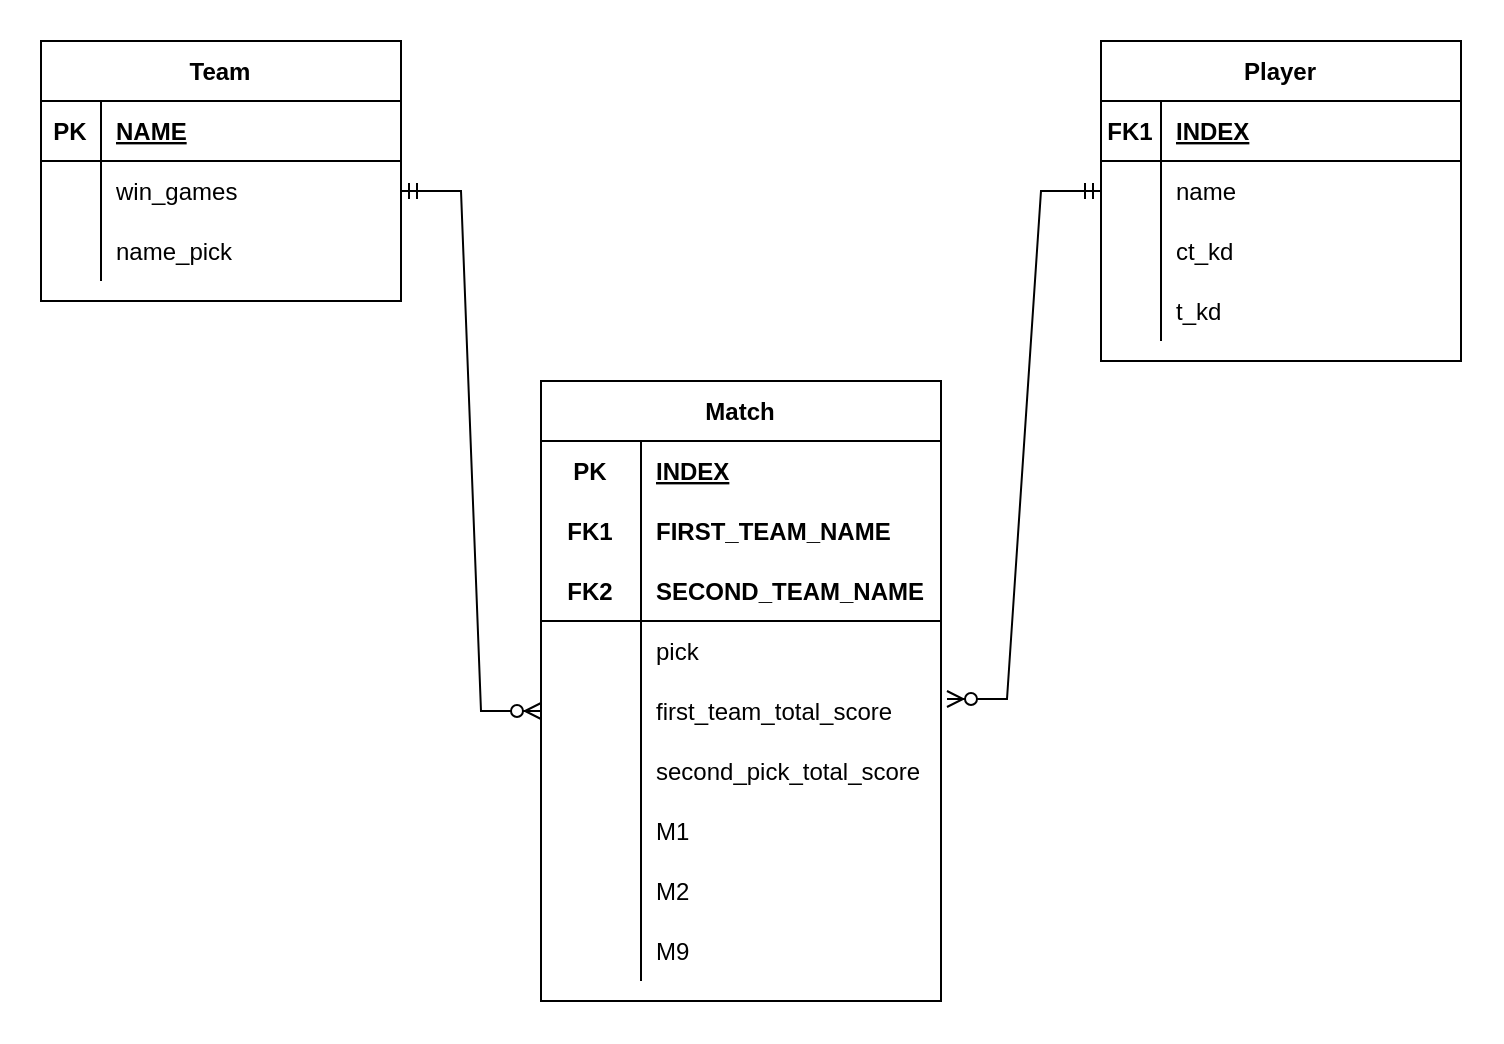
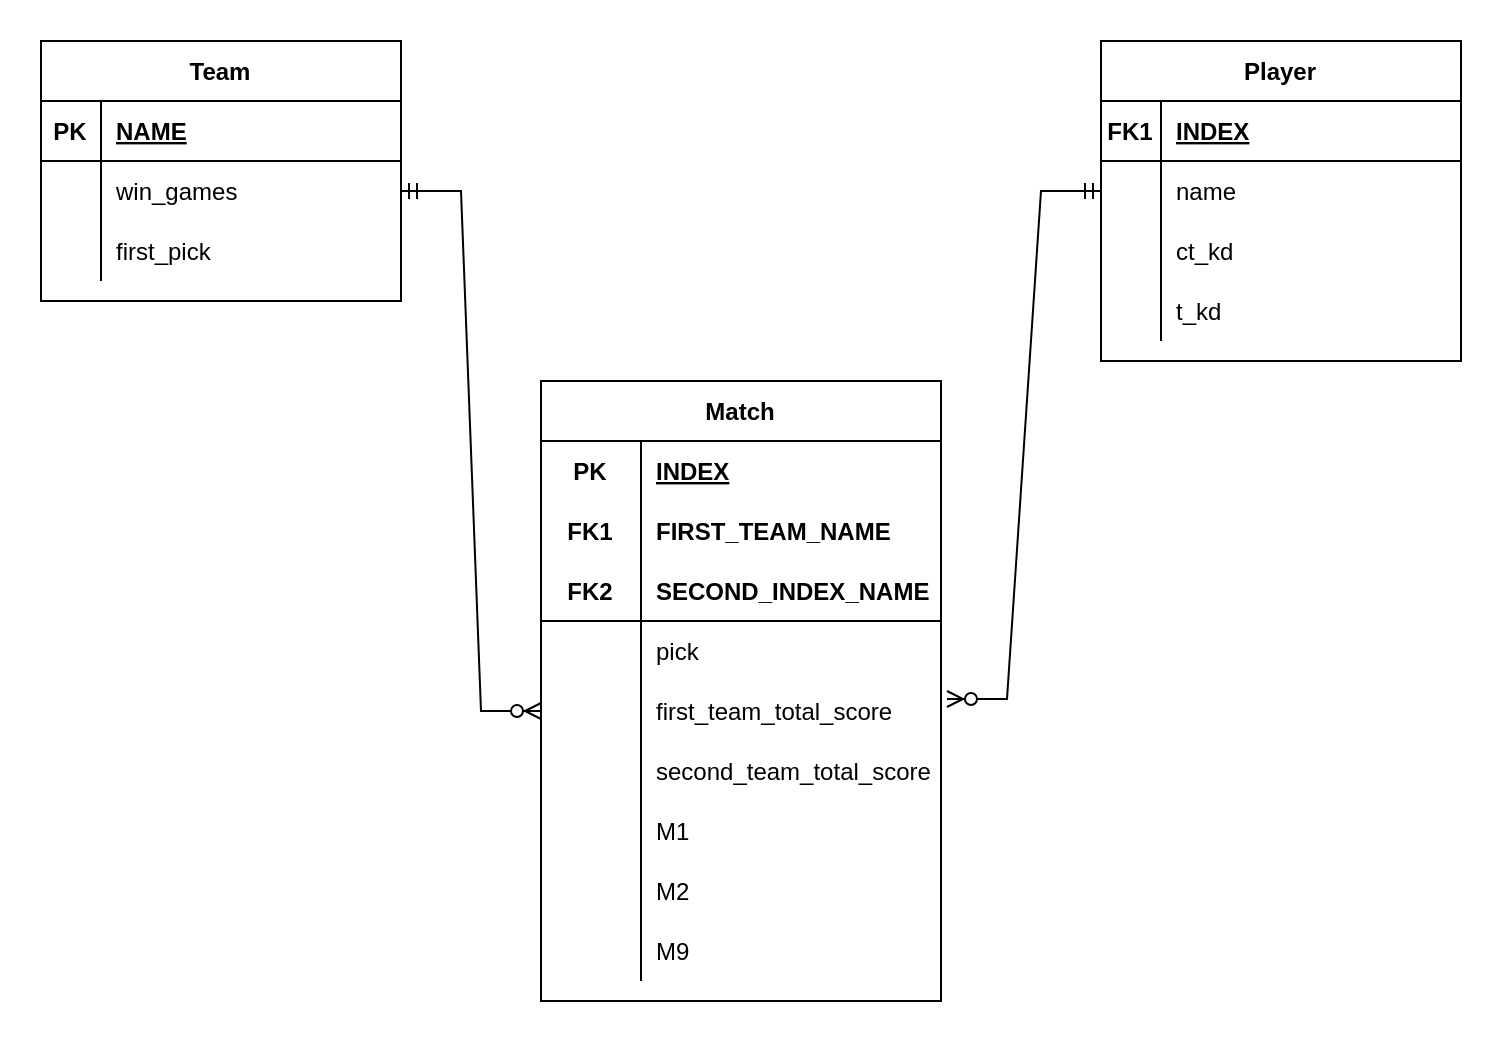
  <mxCell id="0" />
  <mxCell id="1" parent="0" />
  <mxCell id="2" value="Match" style="shape=table;startSize=30;container=1;collapsible=1;childLayout=tableLayout;fixedRows=1;rowLines=0;fontStyle=1;align=center;resizeLast=1;comic=0;" vertex="1" parent="1"><mxGeometry x="270" y="190" width="200" height="310" as="geometry"><mxRectangle x="300" y="280" width="70" height="30" as="alternateBounds" /></mxGeometry></mxCell>
  <mxCell id="3" style="shape=partialRectangle;collapsible=0;dropTarget=0;pointerEvents=0;fillColor=none;top=0;left=0;bottom=0;right=0;points=[[0,0.5],[1,0.5]];portConstraint=eastwest;comic=0;" vertex="1" parent="2"><mxGeometry y="30" width="200" height="30" as="geometry" /></mxCell>
  <mxCell id="4" value="PK" style="shape=partialRectangle;connectable=0;fillColor=none;top=0;left=0;bottom=0;right=0;fontStyle=1;overflow=hidden;comic=0;" vertex="1" parent="3"><mxGeometry width="50" height="30" as="geometry"><mxRectangle width="50" height="30" as="alternateBounds" /></mxGeometry></mxCell>
  <mxCell id="5" value="INDEX" style="shape=partialRectangle;connectable=0;fillColor=none;top=0;left=0;bottom=0;right=0;align=left;spacingLeft=6;fontStyle=5;overflow=hidden;comic=0;" vertex="1" parent="3"><mxGeometry x="50" width="150" height="30" as="geometry"><mxRectangle width="150" height="30" as="alternateBounds" /></mxGeometry></mxCell>
  <mxCell id="6" value="" style="shape=partialRectangle;collapsible=0;dropTarget=0;pointerEvents=0;fillColor=none;top=0;left=0;bottom=0;right=0;points=[[0,0.5],[1,0.5]];portConstraint=eastwest;comic=0;" vertex="1" parent="2"><mxGeometry y="60" width="200" height="30" as="geometry" /></mxCell>
  <mxCell id="7" value="FK1" style="shape=partialRectangle;connectable=0;fillColor=none;top=0;left=0;bottom=0;right=0;fontStyle=1;overflow=hidden;comic=0;" vertex="1" parent="6"><mxGeometry width="50" height="30" as="geometry"><mxRectangle width="50" height="30" as="alternateBounds" /></mxGeometry></mxCell>
  <mxCell id="8" value="FIRST_TEAM_NAME" style="shape=partialRectangle;connectable=0;fillColor=none;top=0;left=0;bottom=0;right=0;align=left;spacingLeft=6;fontStyle=1;overflow=hidden;comic=0;" vertex="1" parent="6"><mxGeometry x="50" width="150" height="30" as="geometry"><mxRectangle width="150" height="30" as="alternateBounds" /></mxGeometry></mxCell>
  <mxCell id="9" value="" style="shape=partialRectangle;collapsible=0;dropTarget=0;pointerEvents=0;fillColor=none;top=0;left=0;bottom=1;right=0;points=[[0,0.5],[1,0.5]];portConstraint=eastwest;comic=0;" vertex="1" parent="2"><mxGeometry y="90" width="200" height="30" as="geometry" /></mxCell>
  <mxCell id="10" value="FK2" style="shape=partialRectangle;connectable=0;fillColor=none;top=0;left=0;bottom=0;right=0;fontStyle=1;overflow=hidden;comic=0;" vertex="1" parent="9"><mxGeometry width="50" height="30" as="geometry"><mxRectangle width="50" height="30" as="alternateBounds" /></mxGeometry></mxCell>
- <mxCell id="11" value="SECOND_TEAM_NAME" style="shape=partialRectangle;connectable=0;fillColor=none;top=0;left=0;bottom=0;right=0;align=left;spacingLeft=6;fontStyle=1;overflow=hidden;comic=0;" vertex="1" parent="9"><mxGeometry x="50" width="150" height="30" as="geometry"><mxRectangle width="150" height="30" as="alternateBounds" /></mxGeometry></mxCell>
+ <mxCell id="11" value="SECOND_INDEX_NAME" style="shape=partialRectangle;connectable=0;fillColor=none;top=0;left=0;bottom=0;right=0;align=left;spacingLeft=6;fontStyle=1;overflow=hidden;comic=0;" vertex="1" parent="9"><mxGeometry x="50" width="150" height="30" as="geometry"><mxRectangle width="150" height="30" as="alternateBounds" /></mxGeometry></mxCell>
  <mxCell id="12" value="" style="shape=partialRectangle;collapsible=0;dropTarget=0;pointerEvents=0;fillColor=none;top=0;left=0;bottom=0;right=0;points=[[0,0.5],[1,0.5]];portConstraint=eastwest;strokeColor=default;" vertex="1" parent="2"><mxGeometry y="120" width="200" height="30" as="geometry" /></mxCell>
  <mxCell id="13" value="" style="shape=partialRectangle;connectable=0;fillColor=none;top=0;left=0;bottom=0;right=0;editable=1;overflow=hidden;strokeColor=default;" vertex="1" parent="12"><mxGeometry width="50" height="30" as="geometry"><mxRectangle width="50" height="30" as="alternateBounds" /></mxGeometry></mxCell>
  <mxCell id="14" value="pick" style="shape=partialRectangle;connectable=0;fillColor=none;top=0;left=0;bottom=0;right=0;align=left;spacingLeft=6;overflow=hidden;strokeColor=default;" vertex="1" parent="12"><mxGeometry x="50" width="150" height="30" as="geometry"><mxRectangle width="150" height="30" as="alternateBounds" /></mxGeometry></mxCell>
  <mxCell id="15" value="" style="shape=partialRectangle;collapsible=0;dropTarget=0;pointerEvents=0;fillColor=none;top=0;left=0;bottom=0;right=0;points=[[0,0.5],[1,0.5]];portConstraint=eastwest;strokeColor=default;" vertex="1" parent="2"><mxGeometry y="150" width="200" height="30" as="geometry" /></mxCell>
  <mxCell id="16" value="" style="shape=partialRectangle;connectable=0;fillColor=none;top=0;left=0;bottom=0;right=0;editable=1;overflow=hidden;strokeColor=default;" vertex="1" parent="15"><mxGeometry width="50" height="30" as="geometry"><mxRectangle width="50" height="30" as="alternateBounds" /></mxGeometry></mxCell>
  <mxCell id="17" value="first_team_total_score" style="shape=partialRectangle;connectable=0;fillColor=none;top=0;left=0;bottom=0;right=0;align=left;spacingLeft=6;overflow=hidden;strokeColor=default;fontStyle=0" vertex="1" parent="15"><mxGeometry x="50" width="150" height="30" as="geometry"><mxRectangle width="150" height="30" as="alternateBounds" /></mxGeometry></mxCell>
  <mxCell id="18" value="" style="shape=partialRectangle;collapsible=0;dropTarget=0;pointerEvents=0;fillColor=none;top=0;left=0;bottom=0;right=0;points=[[0,0.5],[1,0.5]];portConstraint=eastwest;strokeColor=default;" vertex="1" parent="2"><mxGeometry y="180" width="200" height="30" as="geometry" /></mxCell>
  <mxCell id="19" value="" style="shape=partialRectangle;connectable=0;fillColor=none;top=0;left=0;bottom=0;right=0;editable=1;overflow=hidden;strokeColor=default;" vertex="1" parent="18"><mxGeometry width="50" height="30" as="geometry"><mxRectangle width="50" height="30" as="alternateBounds" /></mxGeometry></mxCell>
- <mxCell id="20" value="second_pick_total_score" style="shape=partialRectangle;connectable=0;fillColor=none;top=0;left=0;bottom=0;right=0;align=left;spacingLeft=6;overflow=hidden;strokeColor=default;fontStyle=0" vertex="1" parent="18"><mxGeometry x="50" width="150" height="30" as="geometry"><mxRectangle width="150" height="30" as="alternateBounds" /></mxGeometry></mxCell>
+ <mxCell id="20" value="second_team_total_score" style="shape=partialRectangle;connectable=0;fillColor=none;top=0;left=0;bottom=0;right=0;align=left;spacingLeft=6;overflow=hidden;strokeColor=default;fontStyle=0" vertex="1" parent="18"><mxGeometry x="50" width="150" height="30" as="geometry"><mxRectangle width="150" height="30" as="alternateBounds" /></mxGeometry></mxCell>
  <mxCell id="21" value="" style="shape=partialRectangle;collapsible=0;dropTarget=0;pointerEvents=0;fillColor=none;top=0;left=0;bottom=0;right=0;points=[[0,0.5],[1,0.5]];portConstraint=eastwest;comic=0;" vertex="1" parent="2"><mxGeometry y="210" width="200" height="30" as="geometry" /></mxCell>
  <mxCell id="22" value="" style="shape=partialRectangle;connectable=0;fillColor=none;top=0;left=0;bottom=0;right=0;editable=1;overflow=hidden;comic=0;" vertex="1" parent="21"><mxGeometry width="50" height="30" as="geometry"><mxRectangle width="50" height="30" as="alternateBounds" /></mxGeometry></mxCell>
  <mxCell id="23" value="M1" style="shape=partialRectangle;connectable=0;fillColor=none;top=0;left=0;bottom=0;right=0;align=left;spacingLeft=6;overflow=hidden;comic=0;" vertex="1" parent="21"><mxGeometry x="50" width="150" height="30" as="geometry"><mxRectangle width="150" height="30" as="alternateBounds" /></mxGeometry></mxCell>
  <mxCell id="24" value="" style="shape=partialRectangle;collapsible=0;dropTarget=0;pointerEvents=0;fillColor=none;top=0;left=0;bottom=0;right=0;points=[[0,0.5],[1,0.5]];portConstraint=eastwest;comic=0;" vertex="1" parent="2"><mxGeometry y="240" width="200" height="30" as="geometry" /></mxCell>
  <mxCell id="25" value="" style="shape=partialRectangle;connectable=0;fillColor=none;top=0;left=0;bottom=0;right=0;editable=1;overflow=hidden;comic=0;" vertex="1" parent="24"><mxGeometry width="50" height="30" as="geometry"><mxRectangle width="50" height="30" as="alternateBounds" /></mxGeometry></mxCell>
  <mxCell id="26" value="M2" style="shape=partialRectangle;connectable=0;fillColor=none;top=0;left=0;bottom=0;right=0;align=left;spacingLeft=6;overflow=hidden;comic=0;" vertex="1" parent="24"><mxGeometry x="50" width="150" height="30" as="geometry"><mxRectangle width="150" height="30" as="alternateBounds" /></mxGeometry></mxCell>
  <mxCell id="27" value="" style="shape=partialRectangle;collapsible=0;dropTarget=0;pointerEvents=0;fillColor=none;top=0;left=0;bottom=0;right=0;points=[[0,0.5],[1,0.5]];portConstraint=eastwest;strokeColor=default;" vertex="1" parent="2"><mxGeometry y="270" width="200" height="30" as="geometry" /></mxCell>
  <mxCell id="28" value="" style="shape=partialRectangle;connectable=0;fillColor=none;top=0;left=0;bottom=0;right=0;editable=1;overflow=hidden;strokeColor=default;" vertex="1" parent="27"><mxGeometry width="50" height="30" as="geometry"><mxRectangle width="50" height="30" as="alternateBounds" /></mxGeometry></mxCell>
  <mxCell id="29" value="M9" style="shape=partialRectangle;connectable=0;fillColor=none;top=0;left=0;bottom=0;right=0;align=left;spacingLeft=6;overflow=hidden;strokeColor=default;" vertex="1" parent="27"><mxGeometry x="50" width="150" height="30" as="geometry"><mxRectangle width="150" height="30" as="alternateBounds" /></mxGeometry></mxCell>
  <mxCell id="30" value="Team" style="shape=table;startSize=30;container=1;collapsible=1;childLayout=tableLayout;fixedRows=1;rowLines=0;fontStyle=1;align=center;resizeLast=1;" vertex="1" parent="1"><mxGeometry x="20" y="20" width="180" height="130" as="geometry"><mxRectangle x="50" y="110" width="60" height="30" as="alternateBounds" /></mxGeometry></mxCell>
  <mxCell id="31" value="" style="shape=partialRectangle;collapsible=0;dropTarget=0;pointerEvents=0;fillColor=none;top=0;left=0;bottom=1;right=0;points=[[0,0.5],[1,0.5]];portConstraint=eastwest;" vertex="1" parent="30"><mxGeometry y="30" width="180" height="30" as="geometry" /></mxCell>
  <mxCell id="32" value="PK" style="shape=partialRectangle;connectable=0;fillColor=none;top=0;left=0;bottom=0;right=0;fontStyle=1;overflow=hidden;" vertex="1" parent="31"><mxGeometry width="30" height="30" as="geometry"><mxRectangle width="30" height="30" as="alternateBounds" /></mxGeometry></mxCell>
  <mxCell id="33" value="NAME" style="shape=partialRectangle;connectable=0;fillColor=none;top=0;left=0;bottom=0;right=0;align=left;spacingLeft=6;fontStyle=5;overflow=hidden;" vertex="1" parent="31"><mxGeometry x="30" width="150" height="30" as="geometry"><mxRectangle width="150" height="30" as="alternateBounds" /></mxGeometry></mxCell>
  <mxCell id="34" value="" style="shape=partialRectangle;collapsible=0;dropTarget=0;pointerEvents=0;fillColor=none;top=0;left=0;bottom=0;right=0;points=[[0,0.5],[1,0.5]];portConstraint=eastwest;" vertex="1" parent="30"><mxGeometry y="60" width="180" height="30" as="geometry" /></mxCell>
  <mxCell id="35" value="" style="shape=partialRectangle;connectable=0;fillColor=none;top=0;left=0;bottom=0;right=0;editable=1;overflow=hidden;" vertex="1" parent="34"><mxGeometry width="30" height="30" as="geometry"><mxRectangle width="30" height="30" as="alternateBounds" /></mxGeometry></mxCell>
  <mxCell id="36" value="win_games" style="shape=partialRectangle;connectable=0;fillColor=none;top=0;left=0;bottom=0;right=0;align=left;spacingLeft=6;overflow=hidden;" vertex="1" parent="34"><mxGeometry x="30" width="150" height="30" as="geometry"><mxRectangle width="150" height="30" as="alternateBounds" /></mxGeometry></mxCell>
  <mxCell id="37" value="" style="shape=partialRectangle;collapsible=0;dropTarget=0;pointerEvents=0;fillColor=none;top=0;left=0;bottom=0;right=0;points=[[0,0.5],[1,0.5]];portConstraint=eastwest;" vertex="1" parent="30"><mxGeometry y="90" width="180" height="30" as="geometry" /></mxCell>
  <mxCell id="38" value="" style="shape=partialRectangle;connectable=0;fillColor=none;top=0;left=0;bottom=0;right=0;editable=1;overflow=hidden;" vertex="1" parent="37"><mxGeometry width="30" height="30" as="geometry"><mxRectangle width="30" height="30" as="alternateBounds" /></mxGeometry></mxCell>
- <mxCell id="39" value="name_pick" style="shape=partialRectangle;connectable=0;fillColor=none;top=0;left=0;bottom=0;right=0;align=left;spacingLeft=6;overflow=hidden;" vertex="1" parent="37"><mxGeometry x="30" width="150" height="30" as="geometry"><mxRectangle width="150" height="30" as="alternateBounds" /></mxGeometry></mxCell>
+ <mxCell id="39" value="first_pick" style="shape=partialRectangle;connectable=0;fillColor=none;top=0;left=0;bottom=0;right=0;align=left;spacingLeft=6;overflow=hidden;" vertex="1" parent="37"><mxGeometry x="30" width="150" height="30" as="geometry"><mxRectangle width="150" height="30" as="alternateBounds" /></mxGeometry></mxCell>
  <mxCell id="40" value="Player" style="shape=table;startSize=30;container=1;collapsible=1;childLayout=tableLayout;fixedRows=1;rowLines=0;fontStyle=1;align=center;resizeLast=1;" vertex="1" parent="1"><mxGeometry x="550" y="20" width="180" height="160" as="geometry" /></mxCell>
  <mxCell id="41" value="" style="shape=partialRectangle;collapsible=0;dropTarget=0;pointerEvents=0;fillColor=none;top=0;left=0;bottom=1;right=0;points=[[0,0.5],[1,0.5]];portConstraint=eastwest;" vertex="1" parent="40"><mxGeometry y="30" width="180" height="30" as="geometry" /></mxCell>
  <mxCell id="42" value="FK1" style="shape=partialRectangle;connectable=0;fillColor=none;top=0;left=0;bottom=0;right=0;fontStyle=1;overflow=hidden;" vertex="1" parent="41"><mxGeometry width="30" height="30" as="geometry"><mxRectangle width="30" height="30" as="alternateBounds" /></mxGeometry></mxCell>
  <mxCell id="43" value="INDEX" style="shape=partialRectangle;connectable=0;fillColor=none;top=0;left=0;bottom=0;right=0;align=left;spacingLeft=6;fontStyle=5;overflow=hidden;" vertex="1" parent="41"><mxGeometry x="30" width="150" height="30" as="geometry"><mxRectangle width="150" height="30" as="alternateBounds" /></mxGeometry></mxCell>
  <mxCell id="44" value="" style="shape=partialRectangle;collapsible=0;dropTarget=0;pointerEvents=0;fillColor=none;top=0;left=0;bottom=0;right=0;points=[[0,0.5],[1,0.5]];portConstraint=eastwest;" vertex="1" parent="40"><mxGeometry y="60" width="180" height="30" as="geometry" /></mxCell>
  <mxCell id="45" value="" style="shape=partialRectangle;connectable=0;fillColor=none;top=0;left=0;bottom=0;right=0;editable=1;overflow=hidden;" vertex="1" parent="44"><mxGeometry width="30" height="30" as="geometry"><mxRectangle width="30" height="30" as="alternateBounds" /></mxGeometry></mxCell>
  <mxCell id="46" value="name" style="shape=partialRectangle;connectable=0;fillColor=none;top=0;left=0;bottom=0;right=0;align=left;spacingLeft=6;overflow=hidden;" vertex="1" parent="44"><mxGeometry x="30" width="150" height="30" as="geometry"><mxRectangle width="150" height="30" as="alternateBounds" /></mxGeometry></mxCell>
  <mxCell id="47" value="" style="shape=partialRectangle;collapsible=0;dropTarget=0;pointerEvents=0;fillColor=none;top=0;left=0;bottom=0;right=0;points=[[0,0.5],[1,0.5]];portConstraint=eastwest;" vertex="1" parent="40"><mxGeometry y="90" width="180" height="30" as="geometry" /></mxCell>
  <mxCell id="48" value="" style="shape=partialRectangle;connectable=0;fillColor=none;top=0;left=0;bottom=0;right=0;editable=1;overflow=hidden;" vertex="1" parent="47"><mxGeometry width="30" height="30" as="geometry"><mxRectangle width="30" height="30" as="alternateBounds" /></mxGeometry></mxCell>
  <mxCell id="49" value="ct_kd" style="shape=partialRectangle;connectable=0;fillColor=none;top=0;left=0;bottom=0;right=0;align=left;spacingLeft=6;overflow=hidden;" vertex="1" parent="47"><mxGeometry x="30" width="150" height="30" as="geometry"><mxRectangle width="150" height="30" as="alternateBounds" /></mxGeometry></mxCell>
  <mxCell id="50" value="" style="shape=partialRectangle;collapsible=0;dropTarget=0;pointerEvents=0;fillColor=none;top=0;left=0;bottom=0;right=0;points=[[0,0.5],[1,0.5]];portConstraint=eastwest;strokeColor=default;" vertex="1" parent="40"><mxGeometry y="120" width="180" height="30" as="geometry" /></mxCell>
  <mxCell id="51" value="" style="shape=partialRectangle;connectable=0;fillColor=none;top=0;left=0;bottom=0;right=0;editable=1;overflow=hidden;strokeColor=default;" vertex="1" parent="50"><mxGeometry width="30" height="30" as="geometry"><mxRectangle width="30" height="30" as="alternateBounds" /></mxGeometry></mxCell>
  <mxCell id="52" value="t_kd" style="shape=partialRectangle;connectable=0;fillColor=none;top=0;left=0;bottom=0;right=0;align=left;spacingLeft=6;overflow=hidden;strokeColor=default;" vertex="1" parent="50"><mxGeometry x="30" width="150" height="30" as="geometry"><mxRectangle width="150" height="30" as="alternateBounds" /></mxGeometry></mxCell>
  <mxCell id="53" value="" style="edgeStyle=entityRelationEdgeStyle;fontSize=12;html=1;endArrow=ERzeroToMany;startArrow=ERmandOne;rounded=0;exitX=0;exitY=0.5;exitDx=0;exitDy=0;entryX=1.015;entryY=0.3;entryDx=0;entryDy=0;entryPerimeter=0;" edge="1" parent="1" source="44" target="15"><mxGeometry width="100" height="100" relative="1" as="geometry"><mxPoint x="560" y="450" as="sourcePoint" /><mxPoint x="660" y="350" as="targetPoint" /></mxGeometry></mxCell>
  <mxCell id="54" value="" style="edgeStyle=entityRelationEdgeStyle;fontSize=12;html=1;endArrow=ERzeroToMany;startArrow=ERmandOne;rounded=0;entryX=0;entryY=0.5;entryDx=0;entryDy=0;exitX=1;exitY=0.5;exitDx=0;exitDy=0;" edge="1" parent="1" source="34" target="15"><mxGeometry width="100" height="100" relative="1" as="geometry"><mxPoint x="90" y="380" as="sourcePoint" /><mxPoint x="190" y="280" as="targetPoint" /></mxGeometry></mxCell>
